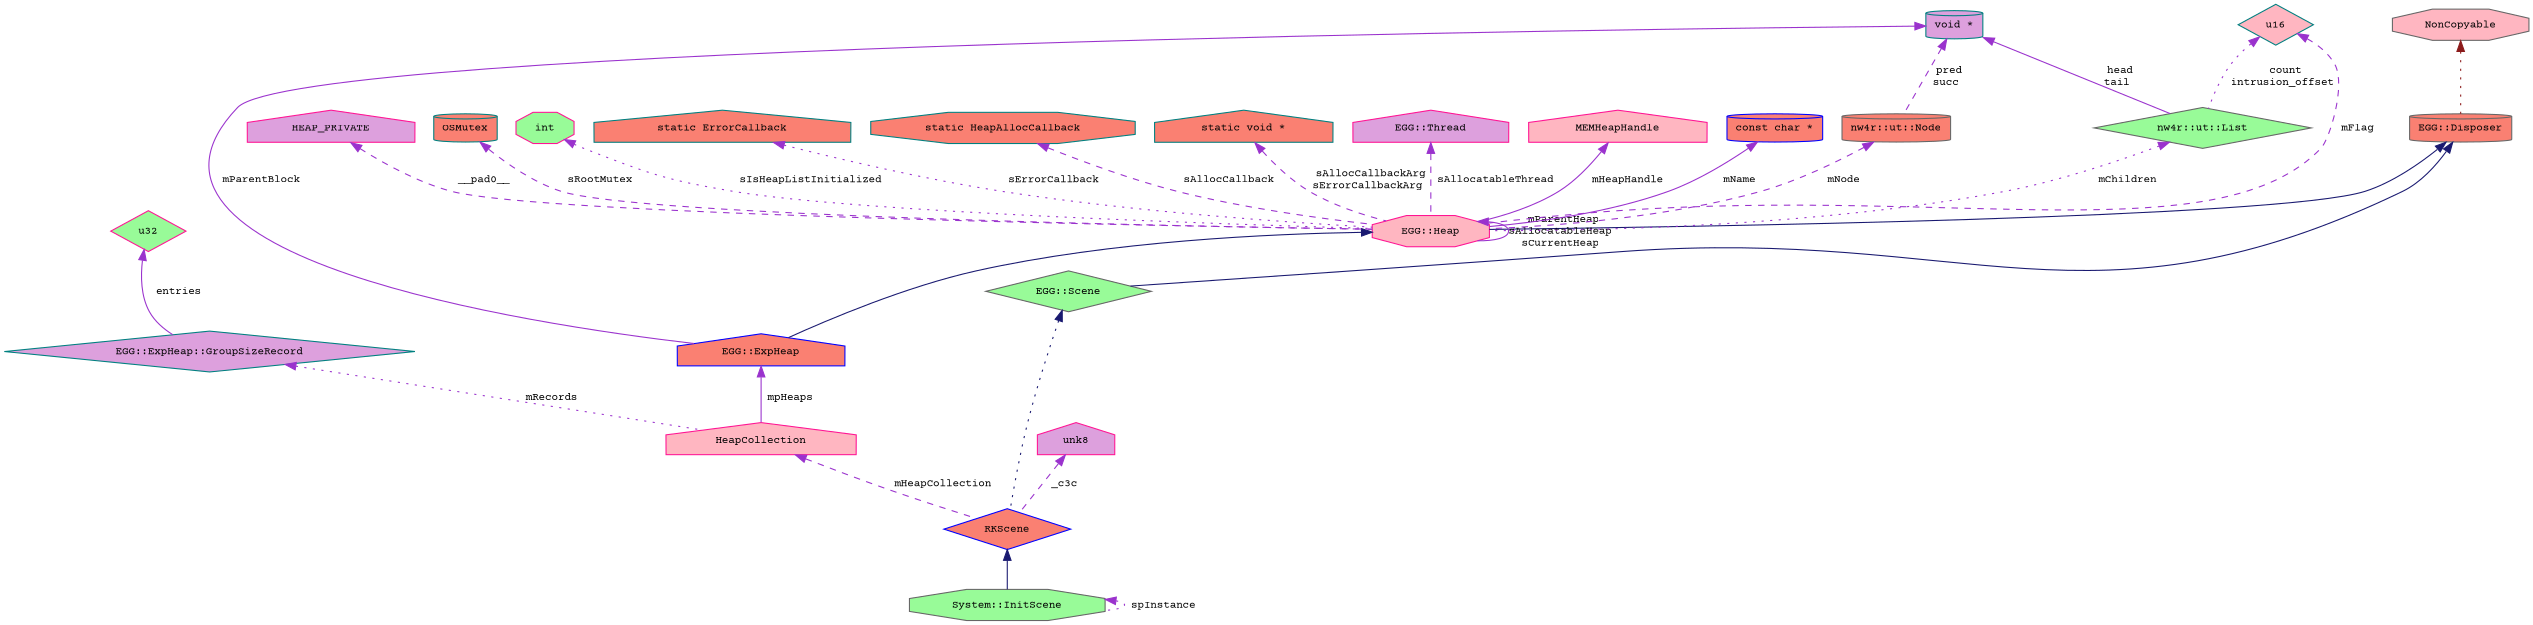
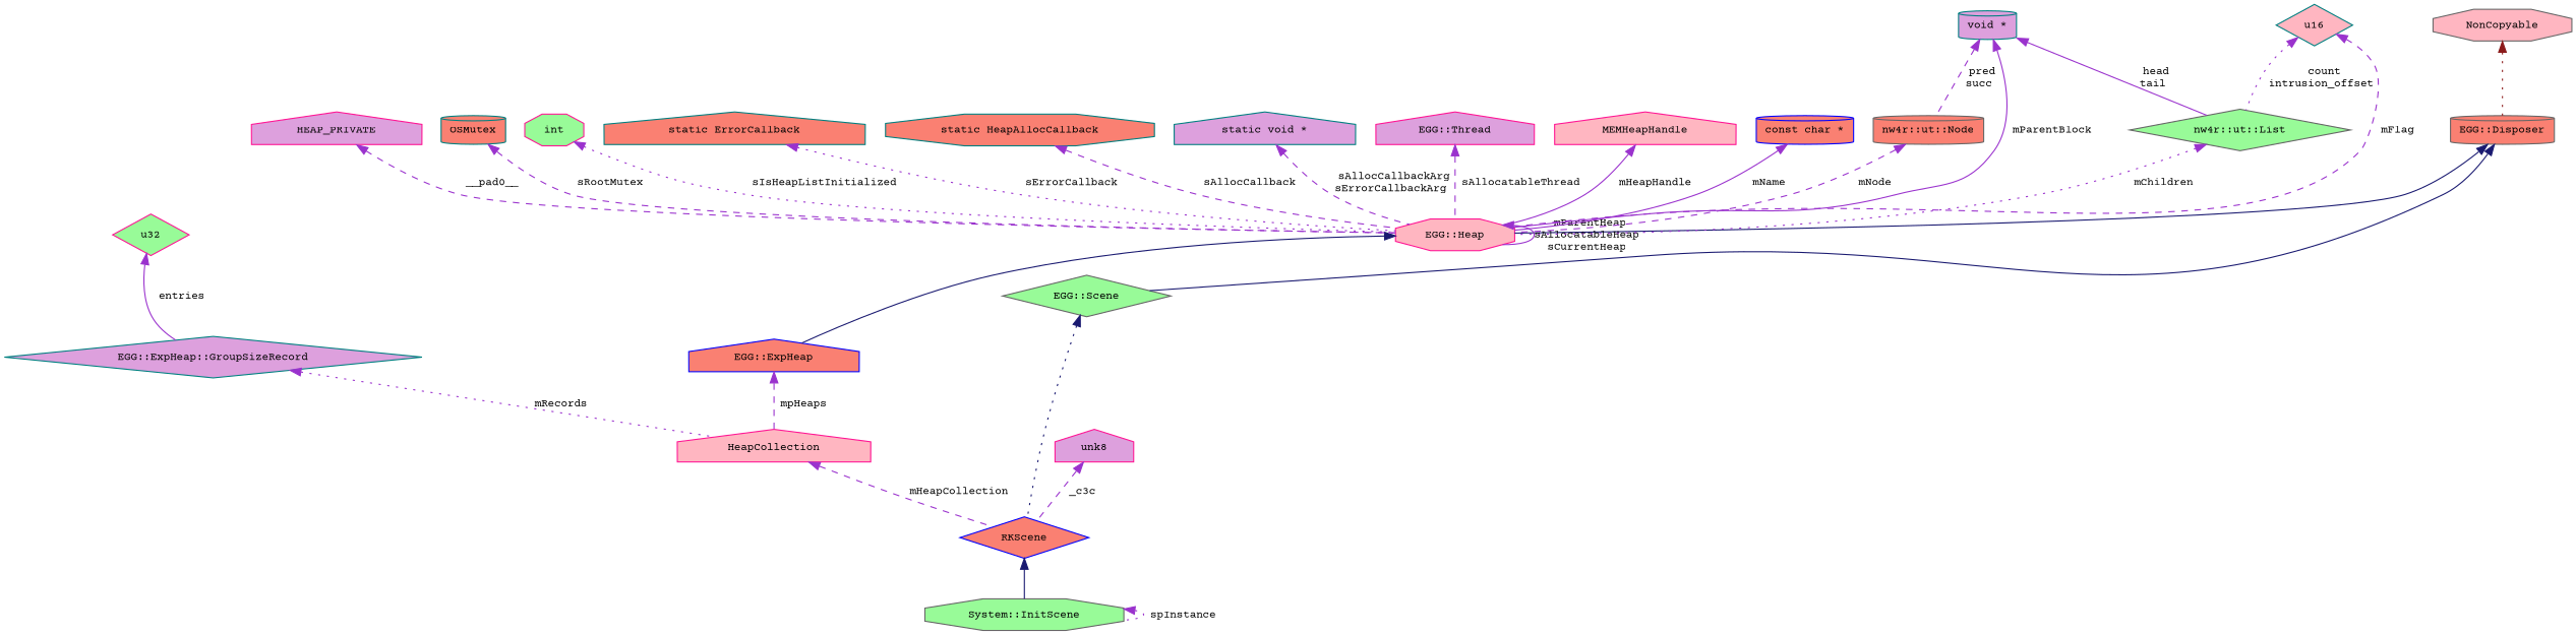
  digraph {
    fontname="Courier Prime"
    rankdir=TB
    node [color=deeppink fillcolor=salmon fontname="Courier Prime" fontsize=10 shape=house style=filled]
    edge [color=darkorchid3 dir=back fontname="Courier Prime" fontsize=10 labelfontname=FreeMono labelfontsize=10 style=dashed]
    n1 [color=gray40 fillcolor=palegreen fontcolor=black height=0.2 label="System::InitScene" shape=octagon width=0.4]
    n2 [color=blue height=0.2 label=RKScene shape=diamond width=0.4]
    n3 [color=gray40 fillcolor=palegreen height=0.2 label="EGG::Scene" shape=diamond width=0.4]
    n4 [color=gray40 height=0.2 label="EGG::Disposer" shape=cylinder width=0.4]
    n5 [fillcolor=lightpink height=0.2 label="EGG::Heap" shape=octagon width=0.4]
    n6 [color=blue height=0.2 label="EGG::ExpHeap" width=0.4]
    n7 [color=gray40 fillcolor=lightpink height=0.2 label=NonCopyable shape=octagon width=0.4]
    n8 [fillcolor=lightpink height=0.2 label=HeapCollection width=0.4]
    n9 [fillcolor=plum height=0.2 label=HEAP_PRIVATE width=0.4]
    n10 [color=teal height=0.2 label=OSMutex shape=cylinder width=0.4]
    n11 [fillcolor=palegreen height=0.2 label=int shape=octagon width=0.4]
    n12 [color=teal height=0.2 label="static ErrorCallback" width=0.4]
    n13 [color=teal height=0.2 label="static HeapAllocCallback" shape=octagon width=0.4]
-   n14 [color=teal height=0.2 label="static void *" width=0.4]
+   n14 [color=teal fillcolor=plum height=0.2 label="static void *" width=0.4]
    n15 [fillcolor=plum height=0.2 label="EGG::Thread" width=0.4]
    n16 [fillcolor=lightpink height=0.2 label=MEMHeapHandle width=0.4]
    n17 [color=teal fillcolor=plum height=0.2 label="void *" shape=cylinder width=0.4]
    n18 [color=gray40 height=0.2 label="nw4r::ut::Node" shape=cylinder width=0.4]
    n19 [color=gray40 fillcolor=palegreen height=0.2 label="nw4r::ut::List" shape=diamond width=0.4]
    n20 [color=teal fillcolor=lightpink height=0.2 label=u16 shape=diamond width=0.4]
    n21 [color=blue height=0.2 label="const char *" shape=cylinder width=0.4]
    n22 [color=teal fillcolor=plum height=0.2 label="EGG::ExpHeap::GroupSizeRecord" shape=diamond width=0.4]
    n23 [fillcolor=palegreen height=0.2 label=u32 shape=diamond width=0.4]
    n24 [fillcolor=plum height=0.2 label=unk8 width=0.4]
    n1 -> n1 [label=" spInstance" style=dotted]
    n2 -> n1 [color=midnightblue style=solid]
    n3 -> n2 [color=midnightblue style=dotted]
    n4 -> n3 [color=midnightblue style=solid]
    n4 -> n5 [color=midnightblue style=solid]
    n5 -> n5 [label=" mParentHeap\nsAllocatableHeap\nsCurrentHeap" style=solid]
    n5 -> n6 [color=midnightblue style=solid]
-   n6 -> n8 [label=" mpHeaps" style=solid]
+   n6 -> n8 [label=" mpHeaps"]
    n7 -> n4 [color=firebrick4 style=dotted]
    n8 -> n2 [label=" mHeapCollection"]
    n9 -> n5 [label=" __pad0__"]
    n10 -> n5 [label=" sRootMutex"]
    n11 -> n5 [label=" sIsHeapListInitialized" style=dotted]
    n12 -> n5 [label=" sErrorCallback" style=dotted]
    n13 -> n5 [label=" sAllocCallback"]
    n14 -> n5 [label=" sAllocCallbackArg\nsErrorCallbackArg"]
    n15 -> n5 [label=" sAllocatableThread"]
    n16 -> n5 [label=" mHeapHandle" style=solid]
-   n17 -> n6 [label=" mParentBlock" style=solid]
+   n17 -> n5 [label=" mParentBlock" style=solid]
    n17 -> n18 [label=" pred\nsucc"]
    n17 -> n19 [label=" head\ntail" style=solid]
    n18 -> n5 [label=" mNode"]
    n19 -> n5 [label=" mChildren" style=dotted]
    n20 -> n5 [label=" mFlag"]
    n20 -> n19 [label=" count\nintrusion_offset" style=dotted]
    n21 -> n5 [label=" mName" style=solid]
    n22 -> n8 [label=" mRecords" style=dotted]
    n23 -> n22 [label=" entries" style=solid]
    n24 -> n2 [label=" _c3c"]
  }
